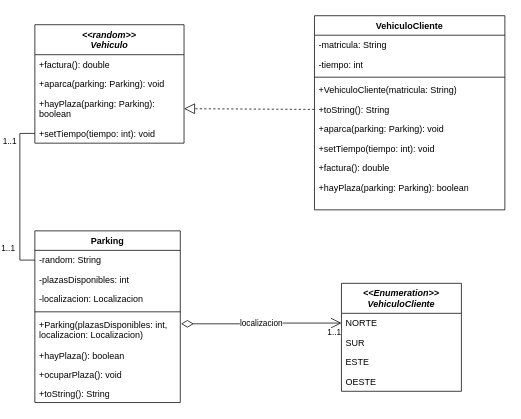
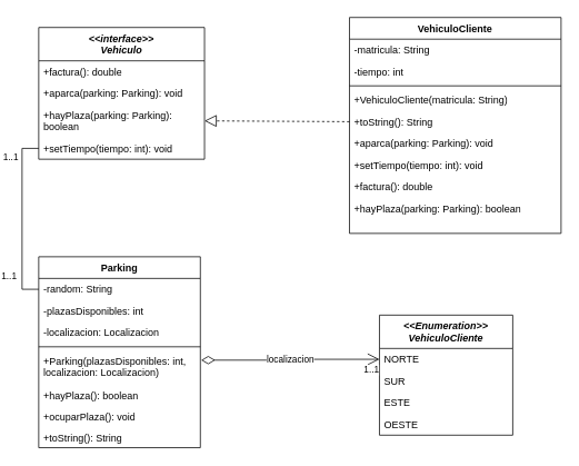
  <mxCell id="0" />
  <mxCell id="1" parent="0" />
  <mxCell id="2" value="Parking" style="swimlane;fontStyle=1;align=center;verticalAlign=top;childLayout=stackLayout;horizontal=1;startSize=26;horizontalStack=0;resizeParent=1;resizeParentMax=0;resizeLast=0;collapsible=1;marginBottom=0;whiteSpace=wrap;html=1;" vertex="1" parent="1"><mxGeometry x="46" y="307" width="194" height="229" as="geometry" /></mxCell>
  <mxCell id="3" value="-random: String" style="text;strokeColor=none;fillColor=none;align=left;verticalAlign=top;spacingLeft=4;spacingRight=4;overflow=hidden;rotatable=0;points=[[0,0.5],[1,0.5]];portConstraint=eastwest;whiteSpace=wrap;html=1;" vertex="1" parent="2"><mxGeometry y="26" width="194" height="26" as="geometry" /></mxCell>
  <mxCell id="4" value="-plazasDisponibles: int" style="text;strokeColor=none;fillColor=none;align=left;verticalAlign=top;spacingLeft=4;spacingRight=4;overflow=hidden;rotatable=0;points=[[0,0.5],[1,0.5]];portConstraint=eastwest;whiteSpace=wrap;html=1;" vertex="1" parent="2"><mxGeometry y="52" width="194" height="26" as="geometry" /></mxCell>
  <mxCell id="5" value="-localizacion: Localizacion" style="text;strokeColor=none;fillColor=none;align=left;verticalAlign=top;spacingLeft=4;spacingRight=4;overflow=hidden;rotatable=0;points=[[0,0.5],[1,0.5]];portConstraint=eastwest;whiteSpace=wrap;html=1;" vertex="1" parent="2"><mxGeometry y="78" width="194" height="26" as="geometry" /></mxCell>
  <mxCell id="6" value="" style="line;strokeWidth=1;fillColor=none;align=left;verticalAlign=middle;spacingTop=-1;spacingLeft=3;spacingRight=3;rotatable=0;labelPosition=right;points=[];portConstraint=eastwest;strokeColor=inherit;" vertex="1" parent="2"><mxGeometry y="104" width="194" height="8" as="geometry" /></mxCell>
  <mxCell id="7" value="+Parking(plazasDisponibles: int, localizacion: Localizacion)" style="text;strokeColor=none;fillColor=none;align=left;verticalAlign=top;spacingLeft=4;spacingRight=4;overflow=hidden;rotatable=0;points=[[0,0.5],[1,0.5]];portConstraint=eastwest;whiteSpace=wrap;html=1;" vertex="1" parent="2"><mxGeometry y="112" width="194" height="42" as="geometry" /></mxCell>
  <mxCell id="8" value="+hayPlaza(): boolean" style="text;strokeColor=none;fillColor=none;align=left;verticalAlign=top;spacingLeft=4;spacingRight=4;overflow=hidden;rotatable=0;points=[[0,0.5],[1,0.5]];portConstraint=eastwest;whiteSpace=wrap;html=1;" vertex="1" parent="2"><mxGeometry y="154" width="194" height="25" as="geometry" /></mxCell>
  <mxCell id="9" value="+ocuparPlaza(): void" style="text;strokeColor=none;fillColor=none;align=left;verticalAlign=top;spacingLeft=4;spacingRight=4;overflow=hidden;rotatable=0;points=[[0,0.5],[1,0.5]];portConstraint=eastwest;whiteSpace=wrap;html=1;" vertex="1" parent="2"><mxGeometry y="179" width="194" height="25" as="geometry" /></mxCell>
  <mxCell id="10" value="+toString(): String" style="text;strokeColor=none;fillColor=none;align=left;verticalAlign=top;spacingLeft=4;spacingRight=4;overflow=hidden;rotatable=0;points=[[0,0.5],[1,0.5]];portConstraint=eastwest;whiteSpace=wrap;html=1;" vertex="1" parent="2"><mxGeometry y="204" width="194" height="25" as="geometry" /></mxCell>
  <mxCell id="11" value="VehiculoCliente" style="swimlane;fontStyle=1;align=center;verticalAlign=top;childLayout=stackLayout;horizontal=1;startSize=26;horizontalStack=0;resizeParent=1;resizeParentMax=0;resizeLast=0;collapsible=1;marginBottom=0;whiteSpace=wrap;html=1;" vertex="1" parent="1"><mxGeometry x="419" y="20" width="254" height="259" as="geometry" /></mxCell>
  <mxCell id="12" value="-matricula: String" style="text;strokeColor=none;fillColor=none;align=left;verticalAlign=top;spacingLeft=4;spacingRight=4;overflow=hidden;rotatable=0;points=[[0,0.5],[1,0.5]];portConstraint=eastwest;whiteSpace=wrap;html=1;" vertex="1" parent="11"><mxGeometry y="26" width="254" height="26" as="geometry" /></mxCell>
  <mxCell id="13" value="-tiempo: int" style="text;strokeColor=none;fillColor=none;align=left;verticalAlign=top;spacingLeft=4;spacingRight=4;overflow=hidden;rotatable=0;points=[[0,0.5],[1,0.5]];portConstraint=eastwest;whiteSpace=wrap;html=1;" vertex="1" parent="11"><mxGeometry y="52" width="254" height="26" as="geometry" /></mxCell>
  <mxCell id="14" value="" style="line;strokeWidth=1;fillColor=none;align=left;verticalAlign=middle;spacingTop=-1;spacingLeft=3;spacingRight=3;rotatable=0;labelPosition=right;points=[];portConstraint=eastwest;strokeColor=inherit;" vertex="1" parent="11"><mxGeometry y="78" width="254" height="8" as="geometry" /></mxCell>
  <mxCell id="15" value="+VehiculoCliente(matricula: String)" style="text;strokeColor=none;fillColor=none;align=left;verticalAlign=top;spacingLeft=4;spacingRight=4;overflow=hidden;rotatable=0;points=[[0,0.5],[1,0.5]];portConstraint=eastwest;whiteSpace=wrap;html=1;" vertex="1" parent="11"><mxGeometry y="86" width="254" height="26" as="geometry" /></mxCell>
  <mxCell id="16" value="+toString(): String" style="text;strokeColor=none;fillColor=none;align=left;verticalAlign=top;spacingLeft=4;spacingRight=4;overflow=hidden;rotatable=0;points=[[0,0.5],[1,0.5]];portConstraint=eastwest;whiteSpace=wrap;html=1;" vertex="1" parent="11"><mxGeometry y="112" width="254" height="26" as="geometry" /></mxCell>
  <mxCell id="17" value="+aparca(parking: Parking): void" style="text;strokeColor=none;fillColor=none;align=left;verticalAlign=top;spacingLeft=4;spacingRight=4;overflow=hidden;rotatable=0;points=[[0,0.5],[1,0.5]];portConstraint=eastwest;whiteSpace=wrap;html=1;" vertex="1" parent="11"><mxGeometry y="138" width="254" height="26" as="geometry" /></mxCell>
  <mxCell id="18" value="+setTiempo(tiempo: int): void" style="text;strokeColor=none;fillColor=none;align=left;verticalAlign=top;spacingLeft=4;spacingRight=4;overflow=hidden;rotatable=0;points=[[0,0.5],[1,0.5]];portConstraint=eastwest;whiteSpace=wrap;html=1;" vertex="1" parent="11"><mxGeometry y="164" width="254" height="26" as="geometry" /></mxCell>
  <mxCell id="19" value="+factura(): double" style="text;strokeColor=none;fillColor=none;align=left;verticalAlign=top;spacingLeft=4;spacingRight=4;overflow=hidden;rotatable=0;points=[[0,0.5],[1,0.5]];portConstraint=eastwest;whiteSpace=wrap;html=1;" vertex="1" parent="11"><mxGeometry y="190" width="254" height="26" as="geometry" /></mxCell>
  <mxCell id="20" value="+hayPlaza(parking: Parking): boolean" style="text;strokeColor=none;fillColor=none;align=left;verticalAlign=top;spacingLeft=4;spacingRight=4;overflow=hidden;rotatable=0;points=[[0,0.5],[1,0.5]];portConstraint=eastwest;whiteSpace=wrap;html=1;" vertex="1" parent="11"><mxGeometry y="216" width="254" height="43" as="geometry" /></mxCell>
  <mxCell id="21" value="&lt;div&gt;&lt;div&gt;&lt;span style=&quot;background-color: initial;&quot;&gt;&lt;i&gt;&amp;lt;&amp;lt;Enumeration&amp;gt;&amp;gt;&lt;/i&gt;&lt;/span&gt;&lt;/div&gt;&lt;/div&gt;&lt;i&gt;VehiculoCliente&lt;/i&gt;" style="swimlane;fontStyle=1;align=center;verticalAlign=top;childLayout=stackLayout;horizontal=1;startSize=40;horizontalStack=0;resizeParent=1;resizeParentMax=0;resizeLast=0;collapsible=1;marginBottom=0;whiteSpace=wrap;html=1;" vertex="1" parent="1"><mxGeometry x="455" y="377" width="160" height="144" as="geometry" /></mxCell>
  <mxCell id="22" value="NORTE" style="text;strokeColor=none;fillColor=none;align=left;verticalAlign=top;spacingLeft=4;spacingRight=4;overflow=hidden;rotatable=0;points=[[0,0.5],[1,0.5]];portConstraint=eastwest;whiteSpace=wrap;html=1;" vertex="1" parent="21"><mxGeometry y="40" width="160" height="26" as="geometry" /></mxCell>
  <mxCell id="23" value="SUR" style="text;strokeColor=none;fillColor=none;align=left;verticalAlign=top;spacingLeft=4;spacingRight=4;overflow=hidden;rotatable=0;points=[[0,0.5],[1,0.5]];portConstraint=eastwest;whiteSpace=wrap;html=1;" vertex="1" parent="21"><mxGeometry y="66" width="160" height="26" as="geometry" /></mxCell>
  <mxCell id="24" value="ESTE" style="text;strokeColor=none;fillColor=none;align=left;verticalAlign=top;spacingLeft=4;spacingRight=4;overflow=hidden;rotatable=0;points=[[0,0.5],[1,0.5]];portConstraint=eastwest;whiteSpace=wrap;html=1;" vertex="1" parent="21"><mxGeometry y="92" width="160" height="26" as="geometry" /></mxCell>
  <mxCell id="25" value="OESTE" style="text;strokeColor=none;fillColor=none;align=left;verticalAlign=top;spacingLeft=4;spacingRight=4;overflow=hidden;rotatable=0;points=[[0,0.5],[1,0.5]];portConstraint=eastwest;whiteSpace=wrap;html=1;" vertex="1" parent="21"><mxGeometry y="118" width="160" height="26" as="geometry" /></mxCell>
- <mxCell id="26" value="&lt;div&gt;&lt;span style=&quot;background-color: initial;&quot;&gt;&lt;i&gt;&amp;lt;&amp;lt;random&amp;gt;&amp;gt;&lt;/i&gt;&lt;/span&gt;&lt;/div&gt;&lt;div&gt;&lt;span style=&quot;background-color: initial;&quot;&gt;&lt;i&gt;Vehiculo&lt;/i&gt;&lt;/span&gt;&lt;br&gt;&lt;/div&gt;" style="swimlane;fontStyle=1;align=center;verticalAlign=top;childLayout=stackLayout;horizontal=1;startSize=40;horizontalStack=0;resizeParent=1;resizeParentMax=0;resizeLast=0;collapsible=1;marginBottom=0;whiteSpace=wrap;html=1;" vertex="1" parent="1"><mxGeometry x="46" y="32" width="199" height="158" as="geometry" /></mxCell>
+ <mxCell id="26" value="&lt;div&gt;&lt;span style=&quot;background-color: initial;&quot;&gt;&lt;i&gt;&amp;lt;&amp;lt;interface&amp;gt;&amp;gt;&lt;/i&gt;&lt;/span&gt;&lt;/div&gt;&lt;div&gt;&lt;span style=&quot;background-color: initial;&quot;&gt;&lt;i&gt;Vehiculo&lt;/i&gt;&lt;/span&gt;&lt;br&gt;&lt;/div&gt;" style="swimlane;fontStyle=1;align=center;verticalAlign=top;childLayout=stackLayout;horizontal=1;startSize=40;horizontalStack=0;resizeParent=1;resizeParentMax=0;resizeLast=0;collapsible=1;marginBottom=0;whiteSpace=wrap;html=1;" vertex="1" parent="1"><mxGeometry x="46" y="32" width="199" height="158" as="geometry" /></mxCell>
  <mxCell id="27" value="+factura(): double" style="text;strokeColor=none;fillColor=none;align=left;verticalAlign=top;spacingLeft=4;spacingRight=4;overflow=hidden;rotatable=0;points=[[0,0.5],[1,0.5]];portConstraint=eastwest;whiteSpace=wrap;html=1;" vertex="1" parent="26"><mxGeometry y="40" width="199" height="26" as="geometry" /></mxCell>
  <mxCell id="28" value="+aparca(parking: Parking): void" style="text;strokeColor=none;fillColor=none;align=left;verticalAlign=top;spacingLeft=4;spacingRight=4;overflow=hidden;rotatable=0;points=[[0,0.5],[1,0.5]];portConstraint=eastwest;whiteSpace=wrap;html=1;" vertex="1" parent="26"><mxGeometry y="66" width="199" height="26" as="geometry" /></mxCell>
  <mxCell id="29" value="+hayPlaza(parking: Parking): boolean" style="text;strokeColor=none;fillColor=none;align=left;verticalAlign=top;spacingLeft=4;spacingRight=4;overflow=hidden;rotatable=0;points=[[0,0.5],[1,0.5]];portConstraint=eastwest;whiteSpace=wrap;html=1;" vertex="1" parent="26"><mxGeometry y="92" width="199" height="40" as="geometry" /></mxCell>
  <mxCell id="30" value="+setTiempo(tiempo: int): void" style="text;strokeColor=none;fillColor=none;align=left;verticalAlign=top;spacingLeft=4;spacingRight=4;overflow=hidden;rotatable=0;points=[[0,0.5],[1,0.5]];portConstraint=eastwest;whiteSpace=wrap;html=1;" vertex="1" parent="26"><mxGeometry y="132" width="199" height="26" as="geometry" /></mxCell>
  <mxCell id="31" value="" style="endArrow=block;dashed=1;endFill=0;endSize=12;html=1;rounded=0;entryX=1;entryY=0.5;entryDx=0;entryDy=0;exitX=0;exitY=0.5;exitDx=0;exitDy=0;" edge="1" parent="1" source="16" target="29"><mxGeometry width="160" relative="1" as="geometry"><mxPoint x="373" y="298" as="sourcePoint" /><mxPoint x="533" y="298" as="targetPoint" /></mxGeometry></mxCell>
  <mxCell id="32" value="localizacion" style="endArrow=open;html=1;endSize=12;startArrow=diamondThin;startSize=14;startFill=0;edgeStyle=orthogonalEdgeStyle;rounded=0;exitX=1.005;exitY=0.286;exitDx=0;exitDy=0;exitPerimeter=0;entryX=0;entryY=0.5;entryDx=0;entryDy=0;" edge="1" parent="1" source="7" target="22"><mxGeometry relative="1" as="geometry"><mxPoint x="373" y="298" as="sourcePoint" /><mxPoint x="533" y="298" as="targetPoint" /></mxGeometry></mxCell>
  <mxCell id="33" value="1..1" style="edgeLabel;resizable=0;html=1;align=right;verticalAlign=top;" connectable="0" vertex="1" parent="32"><mxGeometry x="1" relative="1" as="geometry" /></mxCell>
  <mxCell id="34" style="edgeStyle=orthogonalEdgeStyle;rounded=0;orthogonalLoop=1;jettySize=auto;html=1;entryX=0;entryY=0.5;entryDx=0;entryDy=0;endArrow=none;endFill=0;" edge="1" parent="1" source="30" target="3"><mxGeometry relative="1" as="geometry" /></mxCell>
  <mxCell id="35" value="1..1" style="edgeLabel;resizable=0;html=1;align=right;verticalAlign=top;" connectable="0" vertex="1" parent="1"><mxGeometry x="22" y="175" as="geometry" /></mxCell>
  <mxCell id="36" value="1..1" style="edgeLabel;resizable=0;html=1;align=right;verticalAlign=top;" connectable="0" vertex="1" parent="1"><mxGeometry x="20" y="317" as="geometry" /></mxCell>
